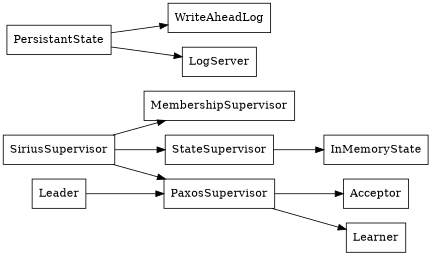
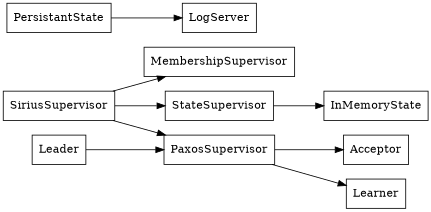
  digraph {
    rankdir=LR
    node [shape=box]
    n1 [label=SiriusSupervisor]
    n2 [label=MembershipSupervisor]
    n3 [label=StateSupervisor]
    n4 [label=PaxosSupervisor]
    n5 [label=InMemoryState]
    n6 [label=Acceptor]
    n7 [label=Learner]
    n8 [label=PersistantState]
-   n9 [label=WriteAheadLog]
    n10 [label=LogServer]
    n11 [label=Leader]
    n1 -> n2
    n1 -> n3
    n1 -> n4
    n3 -> n5
    n4 -> n6
    n4 -> n7
-   n8 -> n9
    n8 -> n10
    n11 -> n4
  }
